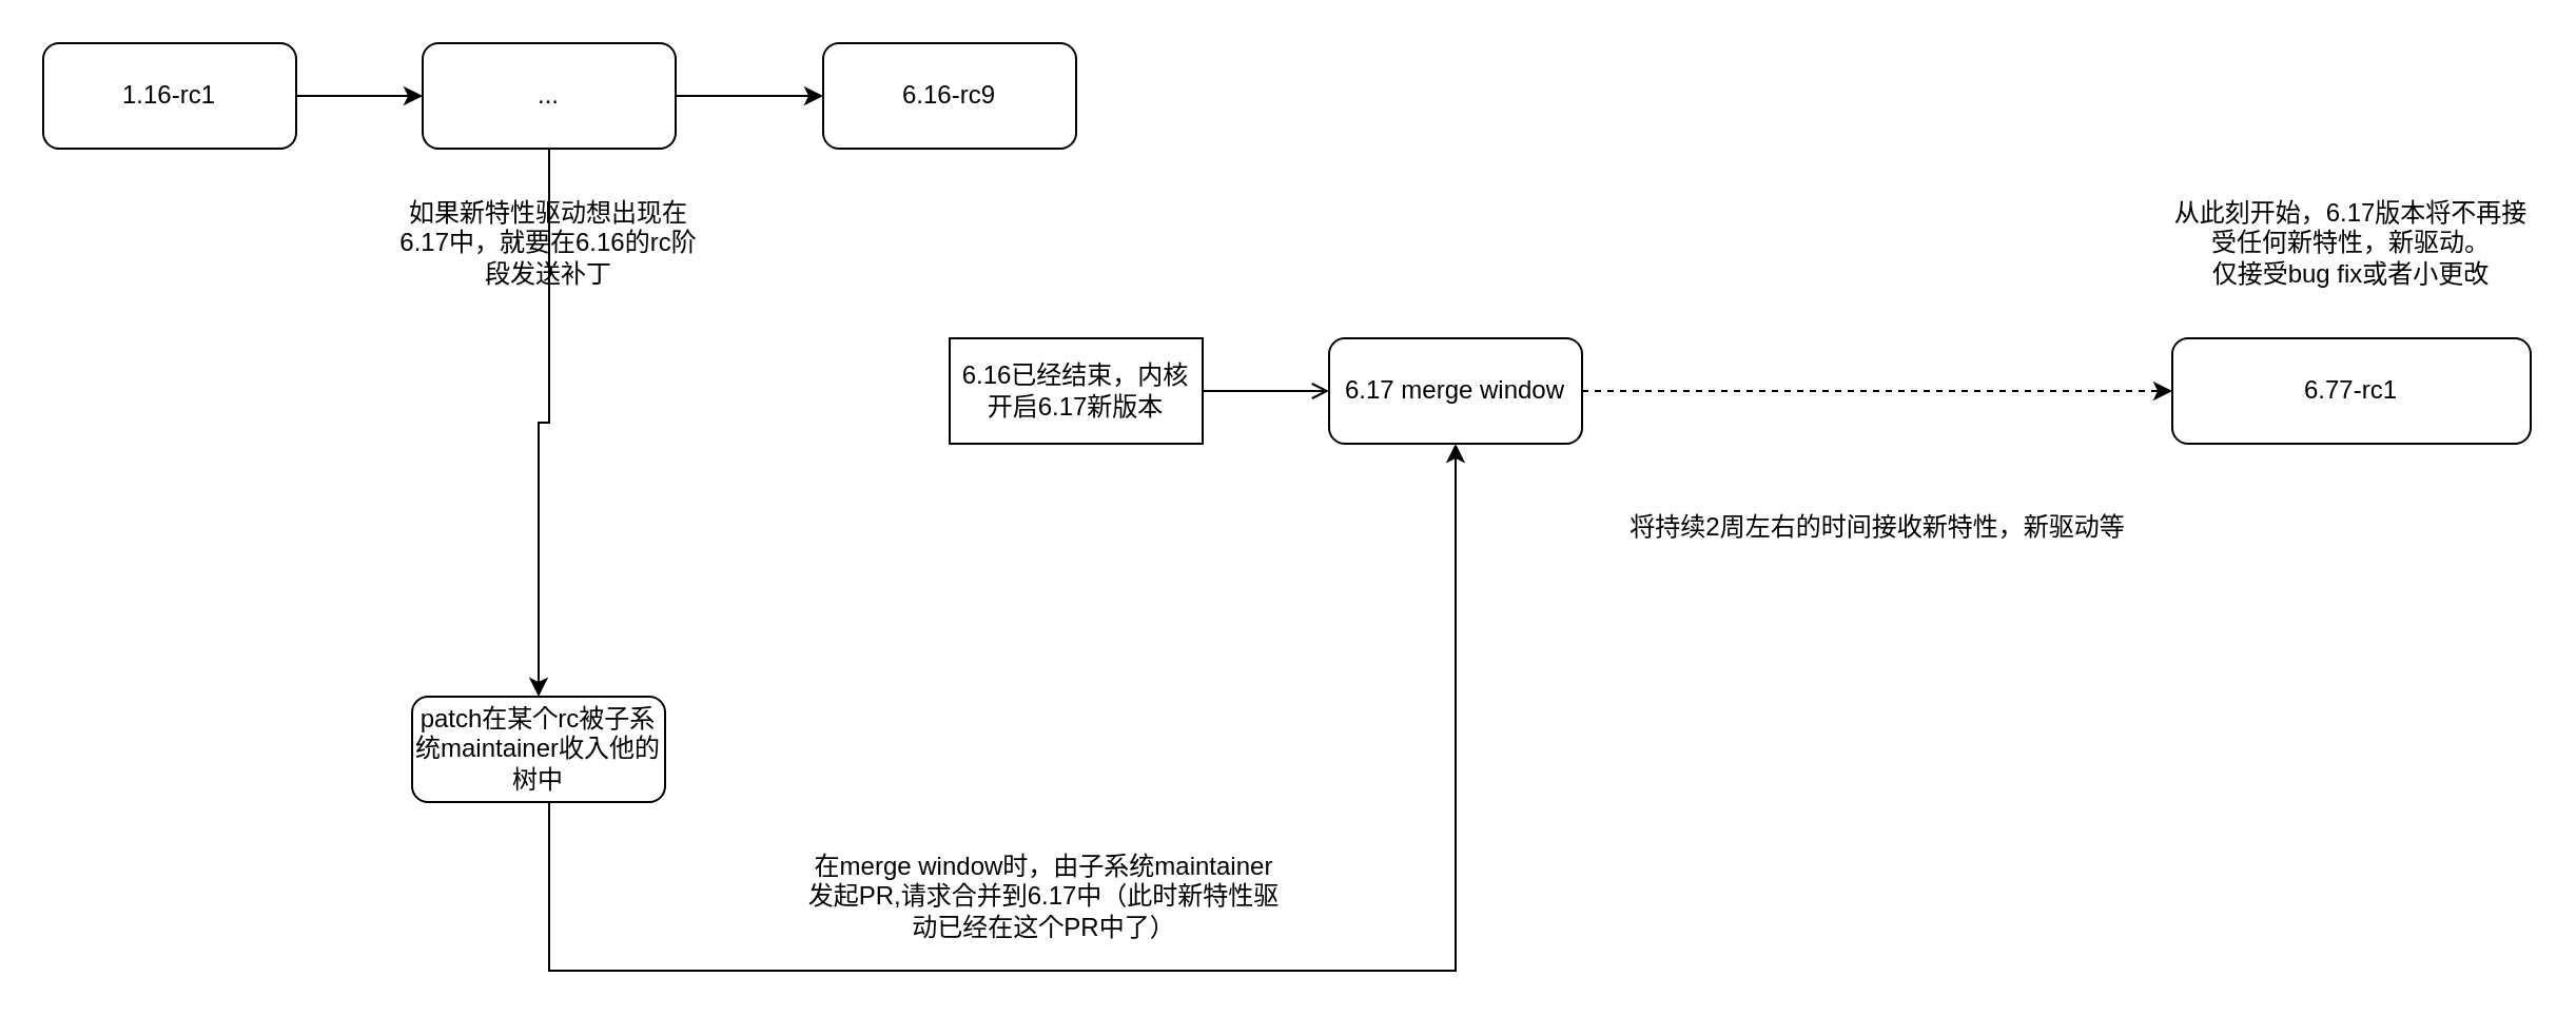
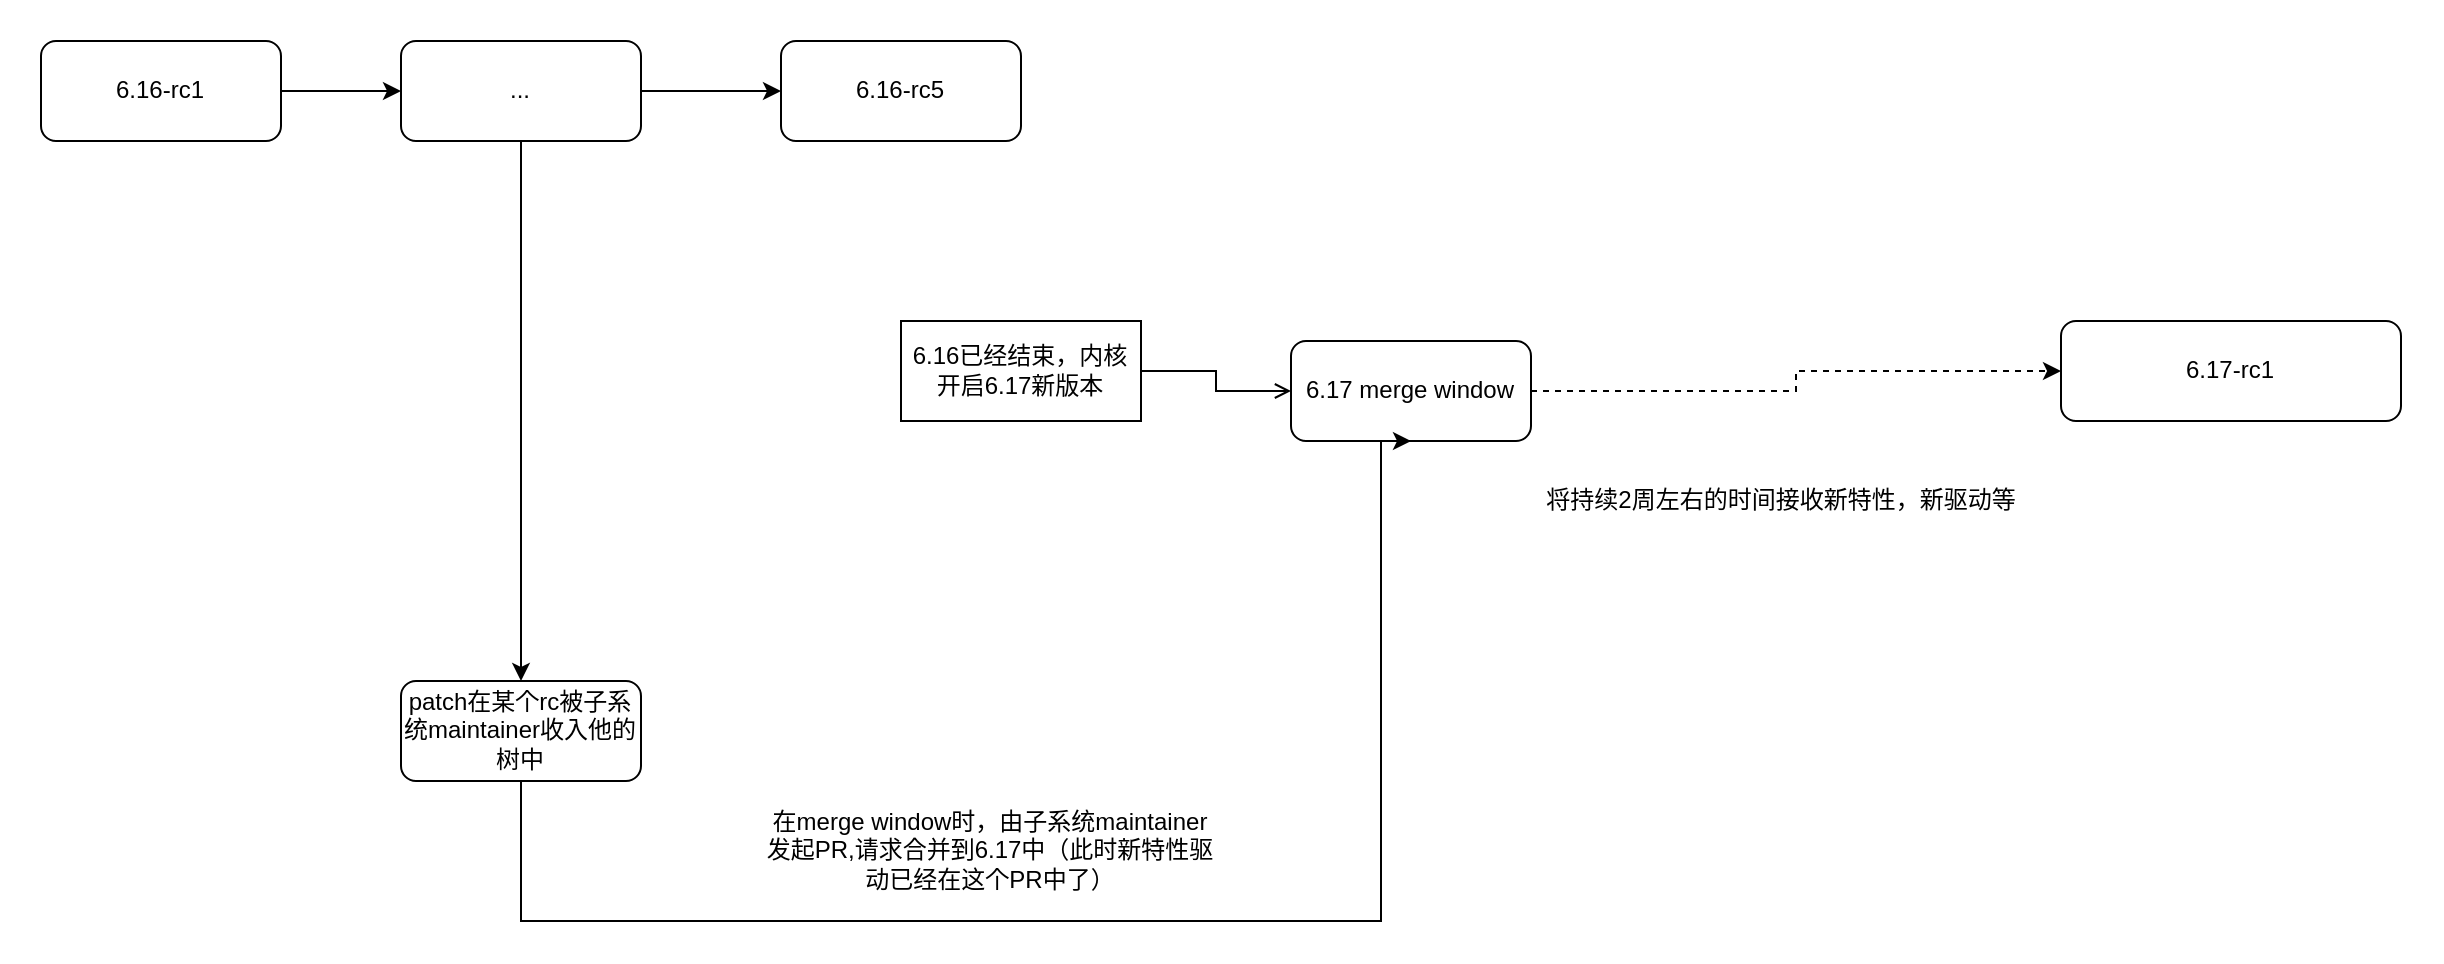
  <mxCell id="0" />
  <mxCell id="1" parent="0" />
  <mxCell id="2" style="edgeStyle=orthogonalEdgeStyle;rounded=0;orthogonalLoop=1;jettySize=auto;html=1;exitX=1;exitY=0.5;exitDx=0;exitDy=0;entryX=0;entryY=0.5;entryDx=0;entryDy=0;endArrow=open;" edge="1" parent="1" source="3" target="5"><mxGeometry relative="1" as="geometry" /></mxCell>
  <mxCell id="3" value="6.16已经结束，内核开启6.17新版本" style="whiteSpace=wrap;html=1;fillColor=none;rounded=0;" parent="1" vertex="1"><mxGeometry x="450" y="160" width="120" height="50" as="geometry" /></mxCell>
  <mxCell id="4" style="edgeStyle=orthogonalEdgeStyle;rounded=0;orthogonalLoop=1;jettySize=auto;html=1;exitX=1;exitY=0.5;exitDx=0;exitDy=0;entryX=0;entryY=0.5;entryDx=0;entryDy=0;dashed=1;" edge="1" parent="1" source="5" target="6"><mxGeometry relative="1" as="geometry" /></mxCell>
- <mxCell id="5" value="6.17 merge window" style="rounded=1;whiteSpace=wrap;html=1;fillColor=none;" vertex="1" parent="1"><mxGeometry x="630" y="160" width="120" height="50" as="geometry" /></mxCell>
- <mxCell id="6" value="6.77-rc1" style="rounded=1;whiteSpace=wrap;html=1;fillColor=none;" vertex="1" parent="1"><mxGeometry x="1030" y="160" width="170" height="50" as="geometry" /></mxCell>
+ <mxCell id="5" value="6.17 merge window" style="rounded=1;whiteSpace=wrap;html=1;fillColor=none;" vertex="1" parent="1"><mxGeometry x="645" y="170" width="120" height="50" as="geometry" /></mxCell>
+ <mxCell id="6" value="6.17-rc1" style="rounded=1;whiteSpace=wrap;html=1;fillColor=none;" vertex="1" parent="1"><mxGeometry x="1030" y="160" width="170" height="50" as="geometry" /></mxCell>
  <mxCell id="7" value="将持续2周左右的时间接收新特性，新驱动等" style="text;html=1;align=center;verticalAlign=middle;resizable=0;points=[];autosize=1;strokeColor=none;fillColor=none;" vertex="1" parent="1"><mxGeometry x="760" y="235" width="260" height="30" as="geometry" /></mxCell>
- <mxCell id="8" value="从此刻开始，6.17版本将不再接受任何新特性，新驱动。&lt;div&gt;仅接受bug fix或者小更改&lt;/div&gt;" style="text;html=1;align=center;verticalAlign=middle;whiteSpace=wrap;rounded=0;" vertex="1" parent="1"><mxGeometry x="1030" y="80" width="170" height="70" as="geometry" /></mxCell>
- <mxCell id="9" value="1.16-rc1" style="rounded=1;whiteSpace=wrap;html=1;fillColor=none;" vertex="1" parent="1"><mxGeometry x="20" y="20" width="120" height="50" as="geometry" /></mxCell>
+ <mxCell id="9" value="6.16-rc1" style="rounded=1;whiteSpace=wrap;html=1;fillColor=none;" vertex="1" parent="1"><mxGeometry x="20" y="20" width="120" height="50" as="geometry" /></mxCell>
  <mxCell id="10" style="edgeStyle=orthogonalEdgeStyle;rounded=0;orthogonalLoop=1;jettySize=auto;html=1;exitX=1;exitY=0.5;exitDx=0;exitDy=0;entryX=0;entryY=0.5;entryDx=0;entryDy=0;" edge="1" parent="1"><mxGeometry relative="1" as="geometry"><mxPoint x="140" y="45" as="sourcePoint" /><mxPoint x="200" y="45" as="targetPoint" /></mxGeometry></mxCell>
  <mxCell id="11" style="edgeStyle=orthogonalEdgeStyle;rounded=0;orthogonalLoop=1;jettySize=auto;html=1;exitX=1;exitY=0.5;exitDx=0;exitDy=0;entryX=0;entryY=0.5;entryDx=0;entryDy=0;" edge="1" parent="1" source="13" target="14"><mxGeometry relative="1" as="geometry" /></mxCell>
  <mxCell id="12" style="edgeStyle=orthogonalEdgeStyle;rounded=0;orthogonalLoop=1;jettySize=auto;html=1;exitX=0.5;exitY=1;exitDx=0;exitDy=0;entryX=0.5;entryY=0;entryDx=0;entryDy=0;" edge="1" parent="1" source="13" target="17"><mxGeometry relative="1" as="geometry" /></mxCell>
  <mxCell id="13" value="..." style="rounded=1;whiteSpace=wrap;html=1;fillColor=none;" vertex="1" parent="1"><mxGeometry x="200" y="20" width="120" height="50" as="geometry" /></mxCell>
- <mxCell id="14" value="6.16-rc9" style="rounded=1;whiteSpace=wrap;html=1;fillColor=none;" vertex="1" parent="1"><mxGeometry x="390" y="20" width="120" height="50" as="geometry" /></mxCell>
- <mxCell id="15" value="如果新特性驱动想出现在6.17中，就要在6.16的rc阶段发送补丁" style="text;html=1;align=center;verticalAlign=middle;whiteSpace=wrap;rounded=0;" vertex="1" parent="1"><mxGeometry x="185" y="80" width="150" height="70" as="geometry" /></mxCell>
+ <mxCell id="14" value="6.16-rc5" style="rounded=1;whiteSpace=wrap;html=1;fillColor=none;" vertex="1" parent="1"><mxGeometry x="390" y="20" width="120" height="50" as="geometry" /></mxCell>
  <mxCell id="16" style="edgeStyle=orthogonalEdgeStyle;rounded=0;orthogonalLoop=1;jettySize=auto;html=1;exitX=0.5;exitY=1;exitDx=0;exitDy=0;entryX=0.5;entryY=1;entryDx=0;entryDy=0;" edge="1" parent="1" source="17" target="5"><mxGeometry relative="1" as="geometry"><Array as="points"><mxPoint x="260" y="460" /><mxPoint x="690" y="460" /></Array></mxGeometry></mxCell>
- <mxCell id="17" value="patch在某个rc被子系统maintainer收入他的树中" style="rounded=1;whiteSpace=wrap;html=1;fillColor=none;" vertex="1" parent="1"><mxGeometry x="195" y="330" width="120" height="50" as="geometry" /></mxCell>
+ <mxCell id="17" value="patch在某个rc被子系统maintainer收入他的树中" style="rounded=1;whiteSpace=wrap;html=1;fillColor=none;" vertex="1" parent="1"><mxGeometry x="200" y="340" width="120" height="50" as="geometry" /></mxCell>
  <mxCell id="18" value="在merge window时，由子系统maintainer发起PR,请求合并到6.17中（此时新特性驱动已经在这个PR中了）" style="text;html=1;align=center;verticalAlign=middle;whiteSpace=wrap;rounded=0;" vertex="1" parent="1"><mxGeometry x="380" y="400" width="230" height="50" as="geometry" /></mxCell>
